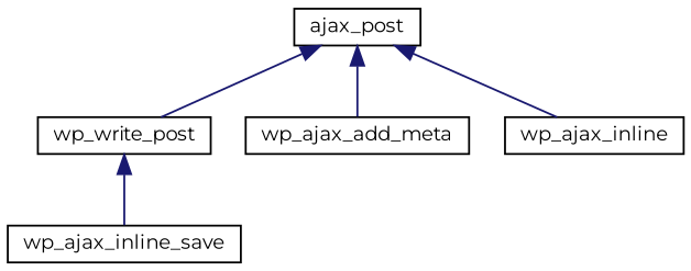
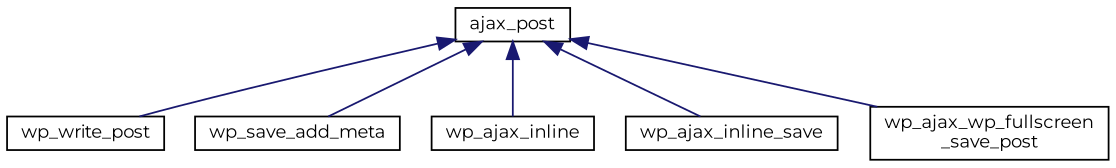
  digraph {
    fontname=Montserrat
    rankdir=TB
    node [color=black fillcolor=white fontname=Montserrat fontsize=10 shape=record style=filled]
    edge [color=midnightblue dir=back fontname=Montserrat fontsize=10 labelfontname=Helvetica labelfontsize=10 style=solid]
    n1 [height=0.2 label=ajax_post width=0.4]
    n2 [height=0.2 label=wp_write_post width=0.4]
-   n3 [height=0.2 label=wp_ajax_add_meta width=0.4]
+   n3 [height=0.2 label=wp_save_add_meta width=0.4]
    n4 [height=0.2 label=wp_ajax_inline width=0.4]
    n5 [height=0.2 label=wp_ajax_inline_save width=0.4]
+   n6 [height=0.2 label="wp_ajax_wp_fullscreen\l_save_post" width=0.4]
    n1 -> n2
    n1 -> n3
    n1 -> n4
-   n2 -> n5
+   n1 -> n5
+   n1 -> n6
  }
